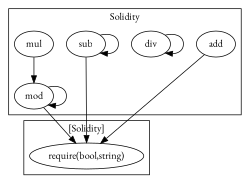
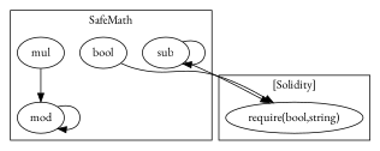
  strict digraph {
    fontname="EB Garamond"
    node [fontname="EB Garamond"]
    edge [fontname="EB Garamond"]
    n1 [label=sub]
    n2 [label=mod]
-   n3 [label=div]
-   n4 [label=add]
+   n4 [label=bool]
    n5 [label=mul]
    "require(bool,string)"
    subgraph cluster_1 {
-     label=Solidity
+     label=SafeMath
      n1
      n2
-     n3
      n4
      n5
    }
    subgraph cluster_2 {
      label="[Solidity]"
      "require(bool,string)"
    }
    n1 -> n1
    n1 -> "require(bool,string)"
    n2 -> n2
-   n2 -> "require(bool,string)"
-   n3 -> n3
    n4 -> "require(bool,string)"
    n5 -> n2
  }
